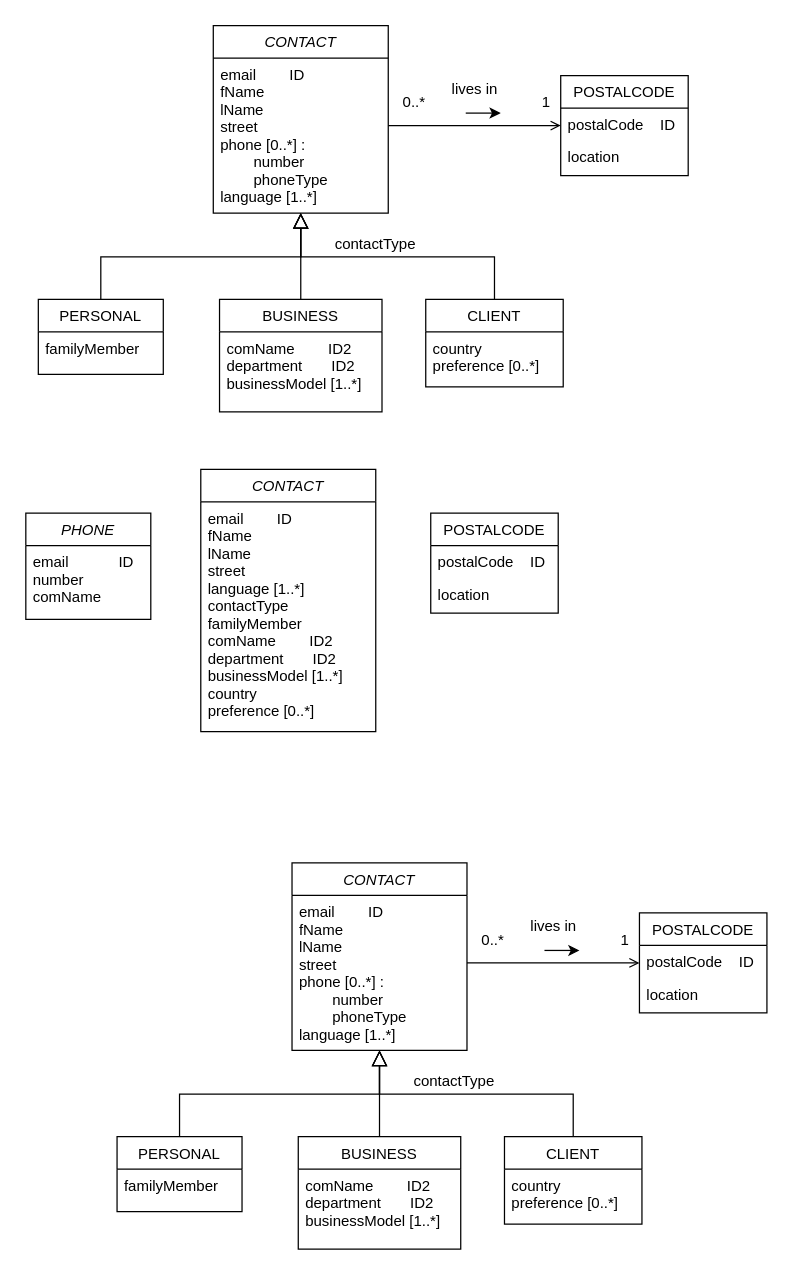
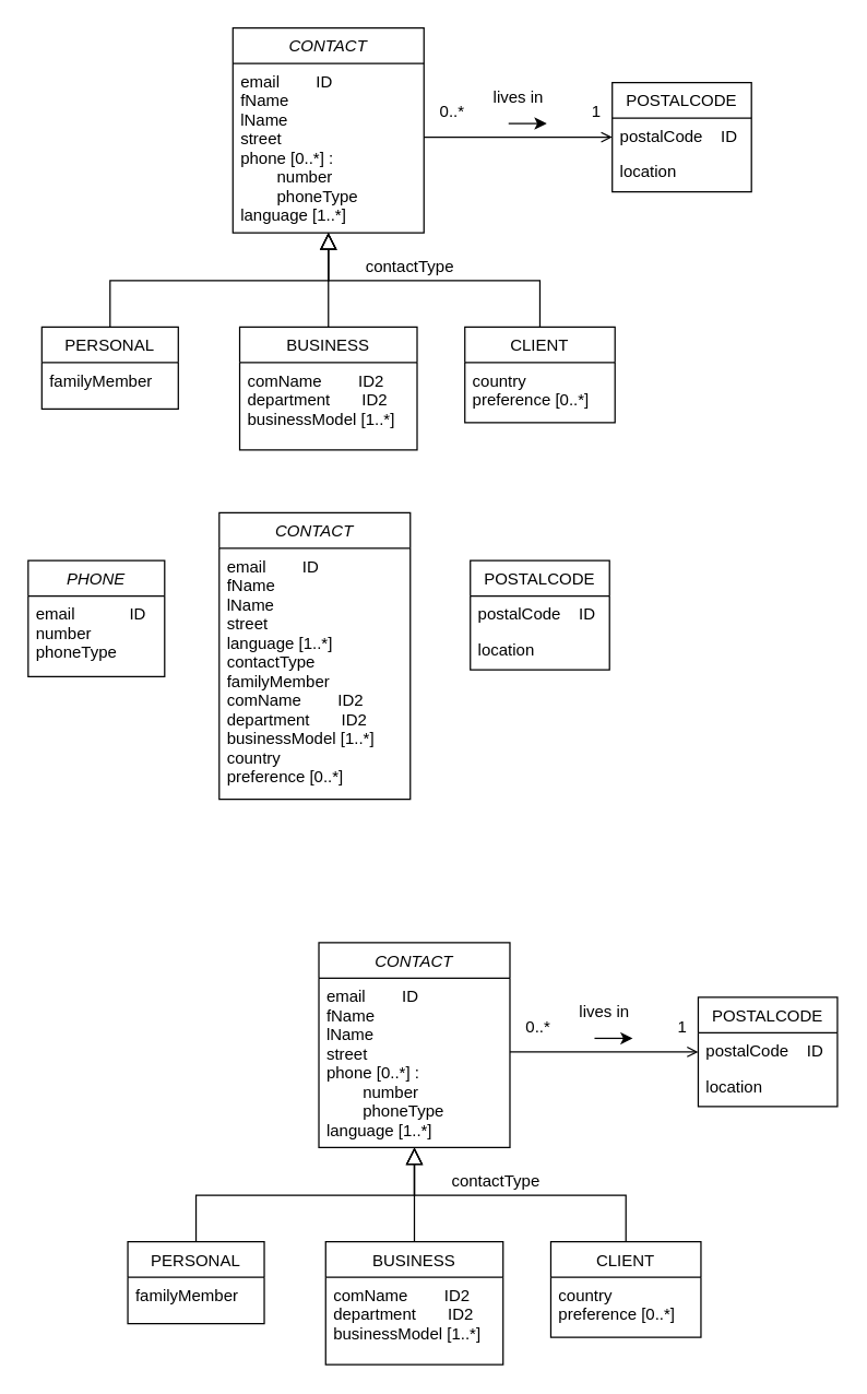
  <mxCell id="0" />
  <mxCell id="1" parent="0" />
  <mxCell id="2" value="CONTACT" style="swimlane;fontStyle=2;align=center;verticalAlign=top;childLayout=stackLayout;horizontal=1;startSize=26;horizontalStack=0;resizeParent=1;resizeLast=0;collapsible=1;marginBottom=0;rounded=0;shadow=0;strokeWidth=1;" parent="1" vertex="1"><mxGeometry x="170" y="20" width="140" height="150" as="geometry"><mxRectangle x="230" y="140" width="160" height="26" as="alternateBounds" /></mxGeometry></mxCell>
  <mxCell id="3" value="email        ID&#10;fName&#10;lName&#10;street&#10;phone [0..*] :&#10;        number&#10;        phoneType&#10;language [1..*]" style="text;align=left;verticalAlign=top;spacingLeft=4;spacingRight=4;overflow=hidden;rotatable=0;points=[[0,0.5],[1,0.5]];portConstraint=eastwest;" parent="2" vertex="1"><mxGeometry y="26" width="140" height="124" as="geometry" /></mxCell>
  <mxCell id="4" value="BUSINESS" style="swimlane;fontStyle=0;align=center;verticalAlign=top;childLayout=stackLayout;horizontal=1;startSize=26;horizontalStack=0;resizeParent=1;resizeLast=0;collapsible=1;marginBottom=0;rounded=0;shadow=0;strokeWidth=1;" parent="1" vertex="1"><mxGeometry x="175" y="239" width="130" height="90" as="geometry"><mxRectangle x="130" y="380" width="160" height="26" as="alternateBounds" /></mxGeometry></mxCell>
  <mxCell id="5" value="comName        ID2&#10;department       ID2&#10;businessModel [1..*]&#10;" style="text;align=left;verticalAlign=top;spacingLeft=4;spacingRight=4;overflow=hidden;rotatable=0;points=[[0,0.5],[1,0.5]];portConstraint=eastwest;" parent="4" vertex="1"><mxGeometry y="26" width="130" height="64" as="geometry" /></mxCell>
  <mxCell id="6" value="" style="endArrow=block;endSize=10;endFill=0;shadow=0;strokeWidth=1;rounded=0;edgeStyle=elbowEdgeStyle;elbow=vertical;" parent="1" source="4" target="2" edge="1"><mxGeometry width="160" relative="1" as="geometry"><mxPoint x="140" y="143" as="sourcePoint" /><mxPoint x="140" y="143" as="targetPoint" /></mxGeometry></mxCell>
  <mxCell id="7" value="CLIENT" style="swimlane;fontStyle=0;align=center;verticalAlign=top;childLayout=stackLayout;horizontal=1;startSize=26;horizontalStack=0;resizeParent=1;resizeLast=0;collapsible=1;marginBottom=0;rounded=0;shadow=0;strokeWidth=1;" parent="1" vertex="1"><mxGeometry x="340" y="239" width="110" height="70" as="geometry"><mxRectangle x="340" y="380" width="170" height="26" as="alternateBounds" /></mxGeometry></mxCell>
  <mxCell id="8" value="country&#10;preference [0..*]" style="text;align=left;verticalAlign=top;spacingLeft=4;spacingRight=4;overflow=hidden;rotatable=0;points=[[0,0.5],[1,0.5]];portConstraint=eastwest;" parent="7" vertex="1"><mxGeometry y="26" width="110" height="44" as="geometry" /></mxCell>
  <mxCell id="9" value="" style="endArrow=block;endSize=10;endFill=0;shadow=0;strokeWidth=1;rounded=0;edgeStyle=elbowEdgeStyle;elbow=vertical;" parent="1" source="7" target="2" edge="1"><mxGeometry width="160" relative="1" as="geometry"><mxPoint x="150" y="313" as="sourcePoint" /><mxPoint x="250" y="211" as="targetPoint" /></mxGeometry></mxCell>
  <mxCell id="10" value="POSTALCODE" style="swimlane;fontStyle=0;align=center;verticalAlign=top;childLayout=stackLayout;horizontal=1;startSize=26;horizontalStack=0;resizeParent=1;resizeLast=0;collapsible=1;marginBottom=0;rounded=0;shadow=0;strokeWidth=1;" parent="1" vertex="1"><mxGeometry x="448" y="60" width="102" height="80" as="geometry"><mxRectangle x="508" y="120" width="160" height="26" as="alternateBounds" /></mxGeometry></mxCell>
  <mxCell id="11" value="postalCode    ID" style="text;align=left;verticalAlign=top;spacingLeft=4;spacingRight=4;overflow=hidden;rotatable=0;points=[[0,0.5],[1,0.5]];portConstraint=eastwest;" parent="10" vertex="1"><mxGeometry y="26" width="102" height="26" as="geometry" /></mxCell>
  <mxCell id="12" value="location" style="text;align=left;verticalAlign=top;spacingLeft=4;spacingRight=4;overflow=hidden;rotatable=0;points=[[0,0.5],[1,0.5]];portConstraint=eastwest;rounded=0;shadow=0;html=0;" parent="10" vertex="1"><mxGeometry y="52" width="102" height="26" as="geometry" /></mxCell>
  <mxCell id="13" value="" style="endArrow=open;shadow=0;strokeWidth=1;rounded=0;endFill=1;edgeStyle=elbowEdgeStyle;elbow=vertical;" parent="1" source="2" target="10" edge="1"><mxGeometry x="0.5" y="41" relative="1" as="geometry"><mxPoint x="320" y="132" as="sourcePoint" /><mxPoint x="480" y="132" as="targetPoint" /><mxPoint x="-40" y="32" as="offset" /></mxGeometry></mxCell>
  <mxCell id="14" value="0..*" style="resizable=0;align=left;verticalAlign=bottom;labelBackgroundColor=none;fontSize=12;" parent="13" connectable="0" vertex="1"><mxGeometry x="-1" relative="1" as="geometry"><mxPoint x="10" y="-10" as="offset" /></mxGeometry></mxCell>
  <mxCell id="15" value="1" style="resizable=0;align=right;verticalAlign=bottom;labelBackgroundColor=none;fontSize=12;" parent="13" connectable="0" vertex="1"><mxGeometry x="1" relative="1" as="geometry"><mxPoint x="-7" y="-10" as="offset" /></mxGeometry></mxCell>
  <mxCell id="16" value="lives in" style="text;html=1;resizable=0;points=[];;align=center;verticalAlign=middle;labelBackgroundColor=none;rounded=0;shadow=0;strokeWidth=1;fontSize=12;" parent="13" vertex="1" connectable="0"><mxGeometry x="0.5" y="49" relative="1" as="geometry"><mxPoint x="-36" y="19" as="offset" /></mxGeometry></mxCell>
  <mxCell id="17" value="" style="endArrow=classic;html=1;rounded=0;" parent="1" edge="1"><mxGeometry width="50" height="50" relative="1" as="geometry"><mxPoint x="372" y="90" as="sourcePoint" /><mxPoint x="400" y="90" as="targetPoint" /></mxGeometry></mxCell>
  <mxCell id="18" value="PERSONAL" style="swimlane;fontStyle=0;align=center;verticalAlign=top;childLayout=stackLayout;horizontal=1;startSize=26;horizontalStack=0;resizeParent=1;resizeLast=0;collapsible=1;marginBottom=0;rounded=0;shadow=0;strokeWidth=1;" parent="1" vertex="1"><mxGeometry x="30" y="239" width="100" height="60" as="geometry"><mxRectangle x="340" y="380" width="170" height="26" as="alternateBounds" /></mxGeometry></mxCell>
  <mxCell id="19" value="familyMember" style="text;align=left;verticalAlign=top;spacingLeft=4;spacingRight=4;overflow=hidden;rotatable=0;points=[[0,0.5],[1,0.5]];portConstraint=eastwest;" parent="18" vertex="1"><mxGeometry y="26" width="100" height="34" as="geometry" /></mxCell>
  <mxCell id="20" value="" style="endArrow=block;endSize=10;endFill=0;shadow=0;strokeWidth=1;rounded=0;edgeStyle=elbowEdgeStyle;elbow=vertical;" parent="1" source="18" target="3" edge="1"><mxGeometry width="160" relative="1" as="geometry"><mxPoint x="-290" y="313" as="sourcePoint" /><mxPoint x="-200" y="200" as="targetPoint" /></mxGeometry></mxCell>
  <mxCell id="21" value="CONTACT" style="swimlane;fontStyle=2;align=center;verticalAlign=top;childLayout=stackLayout;horizontal=1;startSize=26;horizontalStack=0;resizeParent=1;resizeLast=0;collapsible=1;marginBottom=0;rounded=0;shadow=0;strokeWidth=1;" parent="1" vertex="1"><mxGeometry x="160" y="375" width="140" height="210" as="geometry"><mxRectangle x="230" y="140" width="160" height="26" as="alternateBounds" /></mxGeometry></mxCell>
  <mxCell id="22" value="email        ID&#10;fName&#10;lName&#10;street&#10;language [1..*]&#10;contactType&#10;familyMember&#10;comName        ID2&#10;department       ID2&#10;businessModel [1..*]&#10;country&#10;preference [0..*]" style="text;align=left;verticalAlign=top;spacingLeft=4;spacingRight=4;overflow=hidden;rotatable=0;points=[[0,0.5],[1,0.5]];portConstraint=eastwest;" parent="21" vertex="1"><mxGeometry y="26" width="140" height="184" as="geometry" /></mxCell>
  <mxCell id="23" value="PHONE" style="swimlane;fontStyle=2;align=center;verticalAlign=top;childLayout=stackLayout;horizontal=1;startSize=26;horizontalStack=0;resizeParent=1;resizeLast=0;collapsible=1;marginBottom=0;rounded=0;shadow=0;strokeWidth=1;" parent="1" vertex="1"><mxGeometry x="20" y="410" width="100" height="85" as="geometry"><mxRectangle x="230" y="140" width="160" height="26" as="alternateBounds" /></mxGeometry></mxCell>
- <mxCell id="24" value="email            ID&#10;number&#10;comName" style="text;align=left;verticalAlign=top;spacingLeft=4;spacingRight=4;overflow=hidden;rotatable=0;points=[[0,0.5],[1,0.5]];portConstraint=eastwest;" parent="23" vertex="1"><mxGeometry y="26" width="100" height="44" as="geometry" /></mxCell>
+ <mxCell id="24" value="email            ID&#10;number&#10;phoneType" style="text;align=left;verticalAlign=top;spacingLeft=4;spacingRight=4;overflow=hidden;rotatable=0;points=[[0,0.5],[1,0.5]];portConstraint=eastwest;" parent="23" vertex="1"><mxGeometry y="26" width="100" height="44" as="geometry" /></mxCell>
  <mxCell id="25" value="contactType" style="text;html=1;strokeColor=none;fillColor=none;align=center;verticalAlign=middle;whiteSpace=wrap;rounded=0;" parent="1" vertex="1"><mxGeometry x="270" y="180" width="60" height="30" as="geometry" /></mxCell>
  <mxCell id="26" value="POSTALCODE" style="swimlane;fontStyle=0;align=center;verticalAlign=top;childLayout=stackLayout;horizontal=1;startSize=26;horizontalStack=0;resizeParent=1;resizeLast=0;collapsible=1;marginBottom=0;rounded=0;shadow=0;strokeWidth=1;" parent="1" vertex="1"><mxGeometry x="344" y="410" width="102" height="80" as="geometry"><mxRectangle x="508" y="120" width="160" height="26" as="alternateBounds" /></mxGeometry></mxCell>
  <mxCell id="27" value="postalCode    ID" style="text;align=left;verticalAlign=top;spacingLeft=4;spacingRight=4;overflow=hidden;rotatable=0;points=[[0,0.5],[1,0.5]];portConstraint=eastwest;" parent="26" vertex="1"><mxGeometry y="26" width="102" height="26" as="geometry" /></mxCell>
  <mxCell id="28" value="location" style="text;align=left;verticalAlign=top;spacingLeft=4;spacingRight=4;overflow=hidden;rotatable=0;points=[[0,0.5],[1,0.5]];portConstraint=eastwest;rounded=0;shadow=0;html=0;" parent="26" vertex="1"><mxGeometry y="52" width="102" height="26" as="geometry" /></mxCell>
  <mxCell id="29" value="CONTACT" style="swimlane;fontStyle=2;align=center;verticalAlign=top;childLayout=stackLayout;horizontal=1;startSize=26;horizontalStack=0;resizeParent=1;resizeLast=0;collapsible=1;marginBottom=0;rounded=0;shadow=0;strokeWidth=1;" parent="1" vertex="1"><mxGeometry x="233" y="690" width="140" height="150" as="geometry"><mxRectangle x="230" y="140" width="160" height="26" as="alternateBounds" /></mxGeometry></mxCell>
  <mxCell id="30" value="email        ID&#10;fName&#10;lName&#10;street&#10;phone [0..*] :&#10;        number&#10;        phoneType&#10;language [1..*]" style="text;align=left;verticalAlign=top;spacingLeft=4;spacingRight=4;overflow=hidden;rotatable=0;points=[[0,0.5],[1,0.5]];portConstraint=eastwest;" parent="29" vertex="1"><mxGeometry y="26" width="140" height="124" as="geometry" /></mxCell>
  <mxCell id="31" value="BUSINESS" style="swimlane;fontStyle=0;align=center;verticalAlign=top;childLayout=stackLayout;horizontal=1;startSize=26;horizontalStack=0;resizeParent=1;resizeLast=0;collapsible=1;marginBottom=0;rounded=0;shadow=0;strokeWidth=1;" parent="1" vertex="1"><mxGeometry x="238" y="909" width="130" height="90" as="geometry"><mxRectangle x="130" y="380" width="160" height="26" as="alternateBounds" /></mxGeometry></mxCell>
  <mxCell id="32" value="comName        ID2&#10;department       ID2&#10;businessModel [1..*]&#10;" style="text;align=left;verticalAlign=top;spacingLeft=4;spacingRight=4;overflow=hidden;rotatable=0;points=[[0,0.5],[1,0.5]];portConstraint=eastwest;" parent="31" vertex="1"><mxGeometry y="26" width="130" height="64" as="geometry" /></mxCell>
  <mxCell id="33" value="" style="endArrow=block;endSize=10;endFill=0;shadow=0;strokeWidth=1;rounded=0;edgeStyle=elbowEdgeStyle;elbow=vertical;" parent="1" source="31" target="29" edge="1"><mxGeometry width="160" relative="1" as="geometry"><mxPoint x="203" y="813" as="sourcePoint" /><mxPoint x="203" y="813" as="targetPoint" /></mxGeometry></mxCell>
  <mxCell id="34" value="CLIENT" style="swimlane;fontStyle=0;align=center;verticalAlign=top;childLayout=stackLayout;horizontal=1;startSize=26;horizontalStack=0;resizeParent=1;resizeLast=0;collapsible=1;marginBottom=0;rounded=0;shadow=0;strokeWidth=1;" parent="1" vertex="1"><mxGeometry x="403" y="909" width="110" height="70" as="geometry"><mxRectangle x="340" y="380" width="170" height="26" as="alternateBounds" /></mxGeometry></mxCell>
  <mxCell id="35" value="country&#10;preference [0..*]" style="text;align=left;verticalAlign=top;spacingLeft=4;spacingRight=4;overflow=hidden;rotatable=0;points=[[0,0.5],[1,0.5]];portConstraint=eastwest;" parent="34" vertex="1"><mxGeometry y="26" width="110" height="44" as="geometry" /></mxCell>
  <mxCell id="36" value="" style="endArrow=block;endSize=10;endFill=0;shadow=0;strokeWidth=1;rounded=0;edgeStyle=elbowEdgeStyle;elbow=vertical;" parent="1" source="34" target="29" edge="1"><mxGeometry width="160" relative="1" as="geometry"><mxPoint x="213" y="983" as="sourcePoint" /><mxPoint x="313" y="881" as="targetPoint" /></mxGeometry></mxCell>
  <mxCell id="37" value="POSTALCODE" style="swimlane;fontStyle=0;align=center;verticalAlign=top;childLayout=stackLayout;horizontal=1;startSize=26;horizontalStack=0;resizeParent=1;resizeLast=0;collapsible=1;marginBottom=0;rounded=0;shadow=0;strokeWidth=1;" parent="1" vertex="1"><mxGeometry x="511" y="730" width="102" height="80" as="geometry"><mxRectangle x="508" y="120" width="160" height="26" as="alternateBounds" /></mxGeometry></mxCell>
  <mxCell id="38" value="postalCode    ID" style="text;align=left;verticalAlign=top;spacingLeft=4;spacingRight=4;overflow=hidden;rotatable=0;points=[[0,0.5],[1,0.5]];portConstraint=eastwest;" parent="37" vertex="1"><mxGeometry y="26" width="102" height="26" as="geometry" /></mxCell>
  <mxCell id="39" value="location" style="text;align=left;verticalAlign=top;spacingLeft=4;spacingRight=4;overflow=hidden;rotatable=0;points=[[0,0.5],[1,0.5]];portConstraint=eastwest;rounded=0;shadow=0;html=0;" parent="37" vertex="1"><mxGeometry y="52" width="102" height="26" as="geometry" /></mxCell>
  <mxCell id="40" value="" style="endArrow=open;shadow=0;strokeWidth=1;rounded=0;endFill=1;edgeStyle=elbowEdgeStyle;elbow=vertical;" parent="1" source="29" target="37" edge="1"><mxGeometry x="0.5" y="41" relative="1" as="geometry"><mxPoint x="383" y="802" as="sourcePoint" /><mxPoint x="543" y="802" as="targetPoint" /><mxPoint x="-40" y="32" as="offset" /></mxGeometry></mxCell>
  <mxCell id="41" value="0..*" style="resizable=0;align=left;verticalAlign=bottom;labelBackgroundColor=none;fontSize=12;" parent="40" connectable="0" vertex="1"><mxGeometry x="-1" relative="1" as="geometry"><mxPoint x="10" y="-10" as="offset" /></mxGeometry></mxCell>
  <mxCell id="42" value="1" style="resizable=0;align=right;verticalAlign=bottom;labelBackgroundColor=none;fontSize=12;" parent="40" connectable="0" vertex="1"><mxGeometry x="1" relative="1" as="geometry"><mxPoint x="-7" y="-10" as="offset" /></mxGeometry></mxCell>
  <mxCell id="43" value="lives in" style="text;html=1;resizable=0;points=[];;align=center;verticalAlign=middle;labelBackgroundColor=none;rounded=0;shadow=0;strokeWidth=1;fontSize=12;" parent="40" vertex="1" connectable="0"><mxGeometry x="0.5" y="49" relative="1" as="geometry"><mxPoint x="-36" y="19" as="offset" /></mxGeometry></mxCell>
  <mxCell id="44" value="" style="endArrow=classic;html=1;rounded=0;" parent="1" edge="1"><mxGeometry width="50" height="50" relative="1" as="geometry"><mxPoint x="435" y="760" as="sourcePoint" /><mxPoint x="463" y="760" as="targetPoint" /></mxGeometry></mxCell>
  <mxCell id="45" value="PERSONAL" style="swimlane;fontStyle=0;align=center;verticalAlign=top;childLayout=stackLayout;horizontal=1;startSize=26;horizontalStack=0;resizeParent=1;resizeLast=0;collapsible=1;marginBottom=0;rounded=0;shadow=0;strokeWidth=1;" parent="1" vertex="1"><mxGeometry x="93" y="909" width="100" height="60" as="geometry"><mxRectangle x="340" y="380" width="170" height="26" as="alternateBounds" /></mxGeometry></mxCell>
  <mxCell id="46" value="familyMember" style="text;align=left;verticalAlign=top;spacingLeft=4;spacingRight=4;overflow=hidden;rotatable=0;points=[[0,0.5],[1,0.5]];portConstraint=eastwest;" parent="45" vertex="1"><mxGeometry y="26" width="100" height="34" as="geometry" /></mxCell>
  <mxCell id="47" value="" style="endArrow=block;endSize=10;endFill=0;shadow=0;strokeWidth=1;rounded=0;edgeStyle=elbowEdgeStyle;elbow=vertical;" parent="1" source="45" target="30" edge="1"><mxGeometry width="160" relative="1" as="geometry"><mxPoint x="-227" y="983" as="sourcePoint" /><mxPoint x="-137" y="870" as="targetPoint" /></mxGeometry></mxCell>
  <mxCell id="48" value="contactType" style="text;html=1;strokeColor=none;fillColor=none;align=center;verticalAlign=middle;whiteSpace=wrap;rounded=0;" parent="1" vertex="1"><mxGeometry x="333" y="850" width="60" height="30" as="geometry" /></mxCell>
